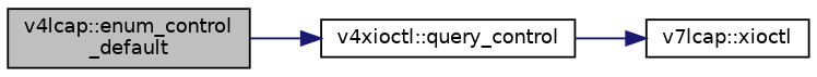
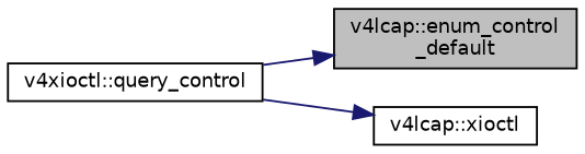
  digraph {
    rankdir=LR
    node [color=black fillcolor=white fontname=Helvetica fontsize=10 shape=record style=filled]
    edge [color=midnightblue fontname=Helvetica fontsize=10 labelfontname=Helvetica labelfontsize=10 style=solid]
    n1 [fillcolor=grey75 fontcolor=black height=0.2 label="v4lcap::enum_control\l_default" width=0.4]
    n2 [height=0.2 label="v4xioctl::query_control" width=0.4]
-   n3 [height=0.2 label="v7lcap::xioctl" width=0.4]
-   n1 -> n2
+   n3 [height=0.2 label="v4lcap::xioctl" width=0.4]
+   n2 -> n1
    n2 -> n3
  }
